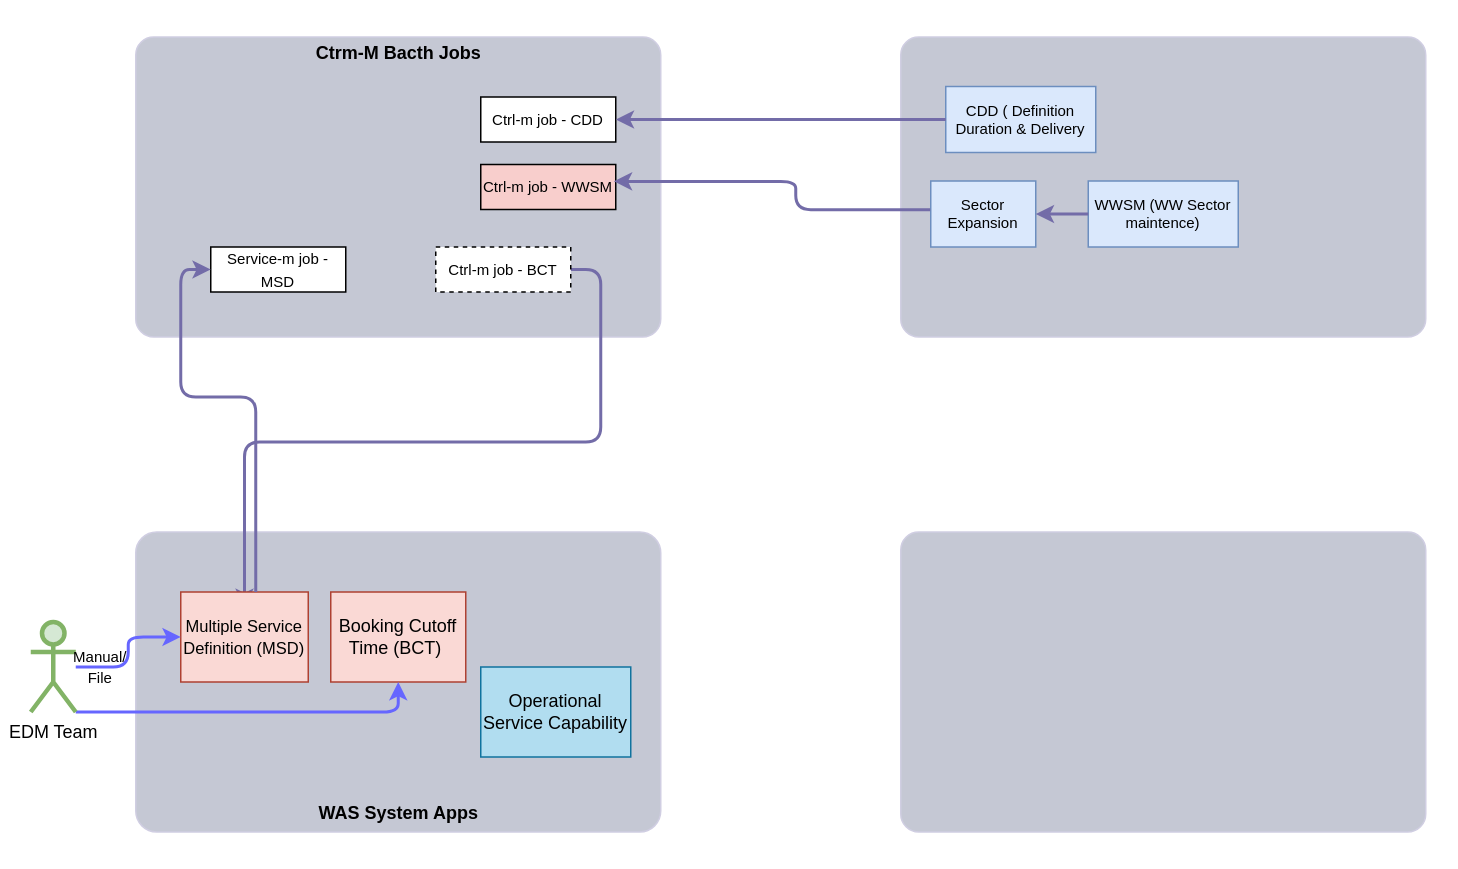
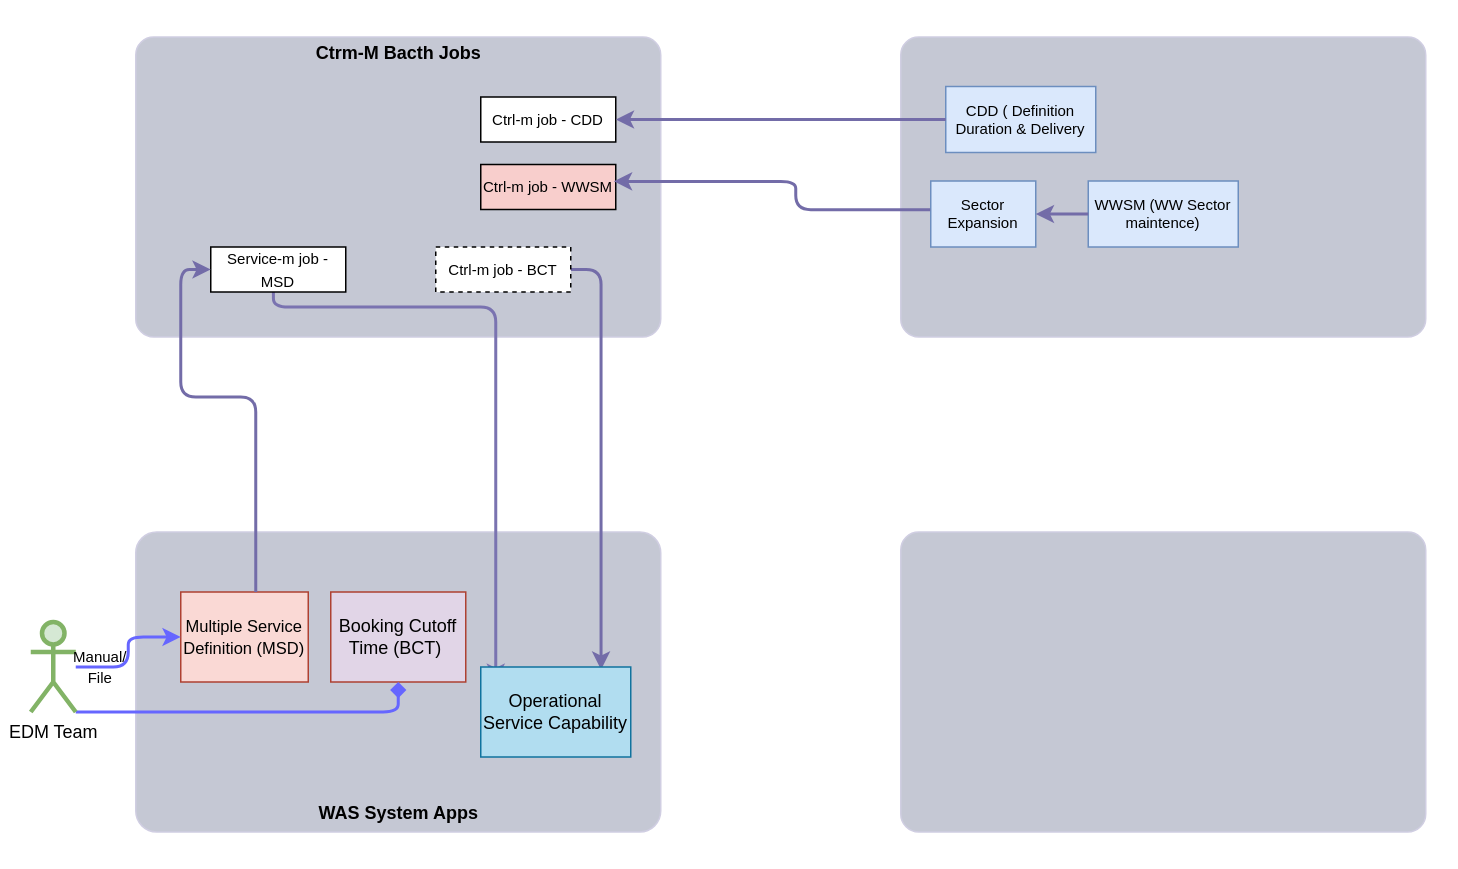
  <mxCell id="0" />
  <mxCell id="1" parent="0" />
  <mxCell id="2" value="" style="rounded=1;whiteSpace=wrap;html=1;labelBackgroundColor=none;fillColor=#C5C8D4;strokeColor=#D0CEE2;fontColor=#1A1A1A;arcSize=6;" parent="1" vertex="1"><mxGeometry x="90" y="24" width="350" height="200" as="geometry" /></mxCell>
  <mxCell id="3" value="" style="rounded=1;whiteSpace=wrap;html=1;labelBackgroundColor=none;fillColor=#C5C8D4;strokeColor=#D0CEE2;fontColor=#1A1A1A;arcSize=6;" parent="1" vertex="1"><mxGeometry x="600" y="24" width="350" height="200" as="geometry" /></mxCell>
  <mxCell id="4" value="" style="rounded=1;whiteSpace=wrap;html=1;labelBackgroundColor=none;fillColor=#C5C8D4;strokeColor=#D0CEE2;fontColor=#1A1A1A;arcSize=7;" parent="1" vertex="1"><mxGeometry x="90" y="354" width="350" height="200" as="geometry" /></mxCell>
  <mxCell id="5" value="" style="rounded=1;whiteSpace=wrap;html=1;labelBackgroundColor=none;fillColor=#C5C8D4;strokeColor=#D0CEE2;fontColor=#1A1A1A;arcSize=6;" parent="1" vertex="1"><mxGeometry x="600" y="354" width="350" height="200" as="geometry" /></mxCell>
  <mxCell id="6" value="&lt;font style=&quot;font-size: 10px;&quot;&gt;Ctrl-m job - CDD&lt;/font&gt;" style="rounded=0;whiteSpace=wrap;html=1;" parent="1" vertex="1"><mxGeometry x="320" y="64" width="90" height="30" as="geometry" /></mxCell>
  <mxCell id="7" value="&lt;font style=&quot;font-size: 10px;&quot;&gt;Ctrl-m job - WWSM&lt;br&gt;&lt;/font&gt;" style="rounded=0;whiteSpace=wrap;html=1;fillColor=#f8cecc;" parent="1" vertex="1"><mxGeometry x="320" y="109" width="90" height="30" as="geometry" /></mxCell>
- <mxCell id="8" style="edgeStyle=orthogonalEdgeStyle;rounded=1;orthogonalLoop=1;jettySize=auto;html=1;strokeColor=#736CA8;fontColor=#1A1A1A;jumpStyle=arc;strokeWidth=2;exitX=1;exitY=0.5;exitDx=0;exitDy=0;targetPerimeterSpacing=-10;" parent="1" source="9" target="12" edge="1"><mxGeometry relative="1" as="geometry" /></mxCell>
+ <mxCell id="8" style="edgeStyle=orthogonalEdgeStyle;rounded=1;orthogonalLoop=1;jettySize=auto;html=1;entryX=0.802;entryY=0.031;entryDx=0;entryDy=0;entryPerimeter=0;strokeColor=#736CA8;fontColor=#1A1A1A;jumpStyle=arc;strokeWidth=2;exitX=1;exitY=0.5;exitDx=0;exitDy=0;targetPerimeterSpacing=-10;" parent="1" source="9" target="14" edge="1"><mxGeometry relative="1" as="geometry" /></mxCell>
  <mxCell id="9" value="&lt;font style=&quot;font-size: 10px;&quot;&gt;Ctrl-m job - BCT&lt;/font&gt;" style="rounded=0;whiteSpace=wrap;html=1;dashed=1;" parent="1" vertex="1"><mxGeometry x="290" y="164" width="90" height="30" as="geometry" /></mxCell>
+ <mxCell id="10" style="edgeStyle=orthogonalEdgeStyle;rounded=1;orthogonalLoop=1;jettySize=auto;html=1;strokeColor=#7a73b0;exitX=0.464;exitY=0.965;exitDx=0;exitDy=0;exitPerimeter=0;strokeWidth=2;targetPerimeterSpacing=-10;jumpSize=6;" parent="1" source="11" target="14" edge="1"><mxGeometry relative="1" as="geometry"><Array as="points"><mxPoint x="182" y="204" /><mxPoint x="330" y="204" /></Array></mxGeometry></mxCell>
  <mxCell id="11" value="&lt;font style=&quot;font-size: 10px;&quot;&gt;Service-m job - MSD&lt;/font&gt;" style="rounded=0;whiteSpace=wrap;html=1;" parent="1" vertex="1"><mxGeometry x="140" y="164" width="90" height="30" as="geometry" /></mxCell>
  <mxCell id="12" value="&lt;font style=&quot;font-size: 11px;&quot;&gt;Multiple Service Definition&amp;nbsp;(MSD)&lt;/font&gt;" style="rounded=0;whiteSpace=wrap;html=1;strokeColor=#ae4132;fillColor=#fad9d5;" parent="1" vertex="1"><mxGeometry x="120" y="394" width="85" height="60" as="geometry" /></mxCell>
- <mxCell id="13" value="Booking Cutoff Time (BCT)&amp;nbsp;" style="rounded=0;whiteSpace=wrap;html=1;strokeColor=#ae4132;fillColor=#fad9d5;" parent="1" vertex="1"><mxGeometry x="220" y="394" width="90" height="60" as="geometry" /></mxCell>
+ <mxCell id="13" value="Booking Cutoff Time (BCT)&amp;nbsp;" style="rounded=0;whiteSpace=wrap;html=1;strokeColor=#ae4132;fillColor=#e1d5e7;" parent="1" vertex="1"><mxGeometry x="220" y="394" width="90" height="60" as="geometry" /></mxCell>
  <mxCell id="14" value="Operational Service Capability" style="rounded=0;whiteSpace=wrap;html=1;strokeColor=#10739e;fillColor=#b1ddf0;" parent="1" vertex="1"><mxGeometry x="320" y="444" width="100" height="60" as="geometry" /></mxCell>
  <mxCell id="15" style="edgeStyle=orthogonalEdgeStyle;rounded=1;orthogonalLoop=1;jettySize=auto;html=1;strokeColor=#736CA8;fontColor=#1A1A1A;entryX=0;entryY=0.5;entryDx=0;entryDy=0;strokeWidth=2;targetPerimeterSpacing=-10;" parent="1" target="11" edge="1"><mxGeometry relative="1" as="geometry"><mxPoint x="197.5" y="144" as="targetPoint" /><Array as="points"><mxPoint x="170" y="394" /><mxPoint x="170" y="264" /><mxPoint x="120" y="264" /><mxPoint x="120" y="149" /></Array><mxPoint x="170" y="394" as="sourcePoint" /></mxGeometry></mxCell>
  <mxCell id="16" value="&lt;b&gt;WAS System Apps&lt;/b&gt;" style="text;html=1;align=center;verticalAlign=middle;resizable=0;points=[];autosize=1;strokeColor=none;fillColor=none;strokeWidth=2;" parent="1" vertex="1"><mxGeometry x="200" y="527" width="130" height="30" as="geometry" /></mxCell>
- <mxCell id="17" style="edgeStyle=orthogonalEdgeStyle;rounded=1;orthogonalLoop=1;jettySize=auto;html=1;exitX=1;exitY=1;exitDx=0;exitDy=0;exitPerimeter=0;entryX=0.5;entryY=1;entryDx=0;entryDy=0;strokeWidth=2;strokeColor=#6666FF;" parent="1" source="18" target="13" edge="1"><mxGeometry relative="1" as="geometry"><Array as="points"><mxPoint x="265" y="474" /></Array></mxGeometry></mxCell>
+ <mxCell id="17" style="edgeStyle=orthogonalEdgeStyle;rounded=1;orthogonalLoop=1;jettySize=auto;html=1;exitX=1;exitY=1;exitDx=0;exitDy=0;exitPerimeter=0;entryX=0.5;entryY=1;entryDx=0;entryDy=0;strokeWidth=2;strokeColor=#6666FF;endArrow=diamond;" parent="1" source="18" target="13" edge="1"><mxGeometry relative="1" as="geometry"><Array as="points"><mxPoint x="265" y="474" /></Array></mxGeometry></mxCell>
  <mxCell id="18" value="EDM Team" style="shape=umlActor;verticalLabelPosition=bottom;verticalAlign=top;html=1;outlineConnect=0;fillColor=#d5e8d4;strokeColor=#82b366;strokeWidth=3;" parent="1" vertex="1"><mxGeometry x="20" y="414" width="30" height="60" as="geometry" /></mxCell>
  <mxCell id="19" style="edgeStyle=orthogonalEdgeStyle;rounded=1;orthogonalLoop=1;jettySize=auto;html=1;strokeWidth=2;strokeColor=#6666FF;" parent="1" source="18" target="12" edge="1"><mxGeometry relative="1" as="geometry" /></mxCell>
  <mxCell id="20" value="&lt;font style=&quot;font-size: 10px;&quot;&gt;Manual/ &lt;br&gt;File&lt;br&gt;&lt;/font&gt;" style="edgeLabel;html=1;align=center;verticalAlign=middle;resizable=0;points=[];labelBackgroundColor=none;" vertex="1" connectable="0" parent="19"><mxGeometry x="-0.462" relative="1" as="geometry"><mxPoint x="-9" y="-1" as="offset" /></mxGeometry></mxCell>
  <mxCell id="21" value="&lt;b&gt;Ctrm-M Bacth Jobs&lt;br&gt;&lt;/b&gt;" style="text;html=1;align=center;verticalAlign=middle;resizable=0;points=[];autosize=1;strokeColor=none;fillColor=none;strokeWidth=2;" vertex="1" parent="1"><mxGeometry x="200" y="20" width="130" height="30" as="geometry" /></mxCell>
  <mxCell id="22" value="CDD ( Definition Duration &amp;amp; Delivery&lt;br style=&quot;font-size: 10px;&quot;&gt;" style="rounded=0;whiteSpace=wrap;html=1;fillColor=#dae8fc;strokeColor=#6c8ebf;fontSize=10;" vertex="1" parent="1"><mxGeometry x="630" y="57" width="100" height="44" as="geometry" /></mxCell>
  <mxCell id="23" value="Sector Expansion" style="rounded=0;whiteSpace=wrap;html=1;fillColor=#dae8fc;strokeColor=#6c8ebf;fontSize=10;" vertex="1" parent="1"><mxGeometry x="620" y="120" width="70" height="44" as="geometry" /></mxCell>
  <mxCell id="24" style="edgeStyle=orthogonalEdgeStyle;rounded=1;orthogonalLoop=1;jettySize=auto;html=1;strokeColor=#736CA8;fontColor=#1A1A1A;jumpStyle=arc;strokeWidth=2;entryX=1;entryY=0.5;entryDx=0;entryDy=0;targetPerimeterSpacing=-10;" edge="1" parent="1" source="22" target="6"><mxGeometry relative="1" as="geometry"><mxPoint x="410" y="75" as="sourcePoint" /><mxPoint x="430" y="341" as="targetPoint" /><Array as="points"><mxPoint x="600" y="79" /><mxPoint x="600" y="79" /></Array></mxGeometry></mxCell>
  <mxCell id="25" style="edgeStyle=orthogonalEdgeStyle;rounded=1;orthogonalLoop=1;jettySize=auto;html=1;strokeColor=#736CA8;fontColor=#1A1A1A;jumpStyle=arc;strokeWidth=2;entryX=0.986;entryY=0.375;entryDx=0;entryDy=0;entryPerimeter=0;exitX=-0.005;exitY=0.434;exitDx=0;exitDy=0;exitPerimeter=0;targetPerimeterSpacing=-10;" edge="1" parent="1" source="23" target="7"><mxGeometry relative="1" as="geometry"><mxPoint x="710" y="130.64" as="sourcePoint" /><mxPoint x="490" y="130.64" as="targetPoint" /><Array as="points"><mxPoint x="530" y="139" /><mxPoint x="530" y="120" /></Array></mxGeometry></mxCell>
  <mxCell id="26" value="WWSM (WW Sector maintence)" style="rounded=0;whiteSpace=wrap;html=1;fillColor=#dae8fc;strokeColor=#6c8ebf;fontSize=10;" vertex="1" parent="1"><mxGeometry x="725" y="120" width="100" height="44" as="geometry" /></mxCell>
  <mxCell id="27" style="edgeStyle=orthogonalEdgeStyle;rounded=1;orthogonalLoop=1;jettySize=auto;html=1;strokeColor=#736CA8;fontColor=#1A1A1A;jumpStyle=arc;strokeWidth=2;entryX=1;entryY=0.5;entryDx=0;entryDy=0;targetPerimeterSpacing=0;" edge="1" parent="1" target="23"><mxGeometry relative="1" as="geometry"><mxPoint x="725" y="142" as="sourcePoint" /><mxPoint x="640" y="194.02" as="targetPoint" /><Array as="points"><mxPoint x="710" y="142" /><mxPoint x="710" y="142" /></Array></mxGeometry></mxCell>
